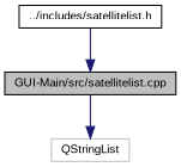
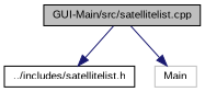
  digraph {
    fontname="Liberation Sans"
    node [color=black fillcolor=white fontname="Liberation Sans" fontsize=10 shape=record style=filled]
    edge [color=midnightblue fontname="Liberation Sans" fontsize=10 labelfontname=Helvetica labelfontsize=10 style=solid]
    n1 [fillcolor=grey75 fontcolor=black height=0.2 label="GUI-Main/src/satellitelist.cpp" width=0.4]
    n2 [height=0.2 label="../includes/satellitelist.h" width=0.4]
-   n3 [color=grey75 height=0.2 label=QStringList width=0.4]
-   n2 -> n1
+   n3 [color=grey75 height=0.2 label=Main width=0.4]
+   n1 -> n2
    n1 -> n3
  }
